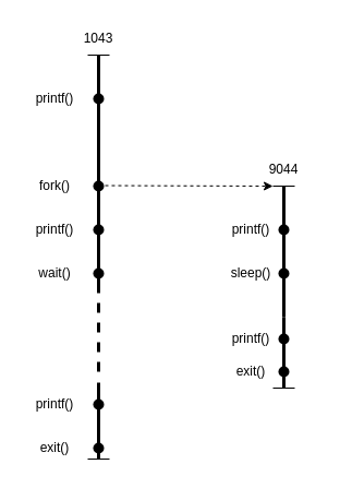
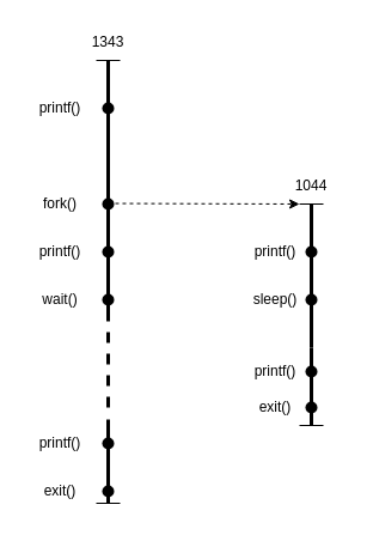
  <mxCell id="0" />
  <mxCell id="1" parent="0" />
  <mxCell id="2" value="" style="endArrow=none;dashed=1;html=1;rounded=0;strokeWidth=3;" edge="1" parent="1"><mxGeometry width="50" height="50" relative="1" as="geometry"><mxPoint x="90" y="340" as="sourcePoint" /><mxPoint x="90" y="250" as="targetPoint" /></mxGeometry></mxCell>
  <mxCell id="3" value="" style="endArrow=none;html=1;rounded=0;strokeWidth=3;" edge="1" parent="1" source="5"><mxGeometry width="50" height="50" relative="1" as="geometry"><mxPoint x="90" y="260" as="sourcePoint" /><mxPoint x="90" y="50" as="targetPoint" /></mxGeometry></mxCell>
  <mxCell id="4" value="" style="endArrow=none;html=1;rounded=0;strokeWidth=3;" edge="1" parent="1" source="7" target="5"><mxGeometry width="50" height="50" relative="1" as="geometry"><mxPoint x="90" y="260" as="sourcePoint" /><mxPoint x="90" y="170" as="targetPoint" /></mxGeometry></mxCell>
  <mxCell id="5" value="" style="shape=waypoint;sketch=0;fillStyle=solid;size=6;pointerEvents=1;points=[];fillColor=none;resizable=0;rotatable=0;perimeter=centerPerimeter;snapToPoint=1;strokeWidth=3;" vertex="1" parent="1"><mxGeometry x="80" y="80" width="20" height="20" as="geometry" /></mxCell>
  <mxCell id="6" value="" style="endArrow=none;html=1;rounded=0;strokeWidth=3;" edge="1" parent="1" source="9" target="7"><mxGeometry width="50" height="50" relative="1" as="geometry"><mxPoint x="90" y="260" as="sourcePoint" /><mxPoint x="90" y="210" as="targetPoint" /></mxGeometry></mxCell>
  <mxCell id="7" value="" style="shape=waypoint;sketch=0;fillStyle=solid;size=6;pointerEvents=1;points=[];fillColor=none;resizable=0;rotatable=0;perimeter=centerPerimeter;snapToPoint=1;strokeWidth=3;" vertex="1" parent="1"><mxGeometry x="80" y="160" width="20" height="20" as="geometry" /></mxCell>
  <mxCell id="8" value="" style="endArrow=none;html=1;rounded=0;strokeWidth=3;" edge="1" parent="1" source="11" target="9"><mxGeometry width="50" height="50" relative="1" as="geometry"><mxPoint x="90" y="260" as="sourcePoint" /><mxPoint x="90" y="170" as="targetPoint" /></mxGeometry></mxCell>
  <mxCell id="9" value="" style="shape=waypoint;sketch=0;fillStyle=solid;size=6;pointerEvents=1;points=[];fillColor=none;resizable=0;rotatable=0;perimeter=centerPerimeter;snapToPoint=1;strokeWidth=3;" vertex="1" parent="1"><mxGeometry x="80" y="200" width="20" height="20" as="geometry" /></mxCell>
  <mxCell id="10" value="" style="endArrow=none;html=1;rounded=0;strokeWidth=3;" edge="1" parent="1" target="11"><mxGeometry width="50" height="50" relative="1" as="geometry"><mxPoint x="90" y="260" as="sourcePoint" /><mxPoint x="90" y="210" as="targetPoint" /></mxGeometry></mxCell>
  <mxCell id="11" value="" style="shape=waypoint;sketch=0;fillStyle=solid;size=6;pointerEvents=1;points=[];fillColor=none;resizable=0;rotatable=0;perimeter=centerPerimeter;snapToPoint=1;strokeWidth=3;" vertex="1" parent="1"><mxGeometry x="80" y="240" width="20" height="20" as="geometry" /></mxCell>
  <mxCell id="12" value="" style="endArrow=none;html=1;rounded=0;" edge="1" parent="1"><mxGeometry width="50" height="50" relative="1" as="geometry"><mxPoint x="80" y="50" as="sourcePoint" /><mxPoint x="100" y="50" as="targetPoint" /></mxGeometry></mxCell>
  <mxCell id="13" value="" style="endArrow=none;html=1;rounded=0;" edge="1" parent="1"><mxGeometry width="50" height="50" relative="1" as="geometry"><mxPoint x="80" y="420" as="sourcePoint" /><mxPoint x="100" y="420" as="targetPoint" /></mxGeometry></mxCell>
  <mxCell id="14" value="" style="endArrow=none;html=1;rounded=0;strokeWidth=3;" edge="1" parent="1" source="16"><mxGeometry width="50" height="50" relative="1" as="geometry"><mxPoint x="90" y="420" as="sourcePoint" /><mxPoint x="90" y="350" as="targetPoint" /></mxGeometry></mxCell>
  <mxCell id="15" value="" style="endArrow=none;html=1;rounded=0;strokeWidth=3;" edge="1" parent="1" source="18" target="16"><mxGeometry width="50" height="50" relative="1" as="geometry"><mxPoint x="90" y="420" as="sourcePoint" /><mxPoint x="90" y="350" as="targetPoint" /></mxGeometry></mxCell>
  <mxCell id="16" value="" style="shape=waypoint;sketch=0;fillStyle=solid;size=6;pointerEvents=1;points=[];fillColor=none;resizable=0;rotatable=0;perimeter=centerPerimeter;snapToPoint=1;strokeWidth=3;" vertex="1" parent="1"><mxGeometry x="80" y="360" width="20" height="20" as="geometry" /></mxCell>
  <mxCell id="17" value="" style="endArrow=none;html=1;rounded=0;strokeWidth=3;" edge="1" parent="1" target="18"><mxGeometry width="50" height="50" relative="1" as="geometry"><mxPoint x="90" y="420" as="sourcePoint" /><mxPoint x="90" y="370" as="targetPoint" /></mxGeometry></mxCell>
  <mxCell id="18" value="" style="shape=waypoint;sketch=0;fillStyle=solid;size=6;pointerEvents=1;points=[];fillColor=none;resizable=0;rotatable=0;perimeter=centerPerimeter;snapToPoint=1;strokeWidth=3;" vertex="1" parent="1"><mxGeometry x="80" y="400" width="20" height="20" as="geometry" /></mxCell>
  <mxCell id="19" value="printf()" style="text;html=1;strokeColor=none;fillColor=none;align=center;verticalAlign=middle;whiteSpace=wrap;rounded=0;" vertex="1" parent="1"><mxGeometry x="20" y="75" width="60" height="30" as="geometry" /></mxCell>
  <mxCell id="20" value="printf()" style="text;html=1;strokeColor=none;fillColor=none;align=center;verticalAlign=middle;whiteSpace=wrap;rounded=0;" vertex="1" parent="1"><mxGeometry x="20" y="355" width="60" height="30" as="geometry" /></mxCell>
  <mxCell id="21" value="printf()" style="text;html=1;strokeColor=none;fillColor=none;align=center;verticalAlign=middle;whiteSpace=wrap;rounded=0;" vertex="1" parent="1"><mxGeometry x="20" y="195" width="60" height="30" as="geometry" /></mxCell>
  <mxCell id="22" value="fork()" style="text;html=1;strokeColor=none;fillColor=none;align=center;verticalAlign=middle;whiteSpace=wrap;rounded=0;" vertex="1" parent="1"><mxGeometry x="20" y="155" width="60" height="30" as="geometry" /></mxCell>
  <mxCell id="23" value="wait()" style="text;html=1;strokeColor=none;fillColor=none;align=center;verticalAlign=middle;whiteSpace=wrap;rounded=0;" vertex="1" parent="1"><mxGeometry x="20" y="235" width="60" height="30" as="geometry" /></mxCell>
  <mxCell id="24" value="exit()" style="text;html=1;strokeColor=none;fillColor=none;align=center;verticalAlign=middle;whiteSpace=wrap;rounded=0;" vertex="1" parent="1"><mxGeometry x="20" y="395" width="60" height="30" as="geometry" /></mxCell>
  <mxCell id="25" value="" style="endArrow=classic;html=1;rounded=0;dashed=1;" edge="1" parent="1"><mxGeometry width="50" height="50" relative="1" as="geometry"><mxPoint x="90" y="169.5" as="sourcePoint" /><mxPoint x="250" y="170" as="targetPoint" /></mxGeometry></mxCell>
  <mxCell id="26" value="" style="endArrow=none;html=1;rounded=0;strokeWidth=3;" edge="1" parent="1" source="28"><mxGeometry width="50" height="50" relative="1" as="geometry"><mxPoint x="260" y="380" as="sourcePoint" /><mxPoint x="260" y="170" as="targetPoint" /></mxGeometry></mxCell>
  <mxCell id="27" value="" style="endArrow=none;html=1;rounded=0;strokeWidth=3;" edge="1" parent="1" source="35" target="28"><mxGeometry width="50" height="50" relative="1" as="geometry"><mxPoint x="260" y="290" as="sourcePoint" /><mxPoint x="260" y="290" as="targetPoint" /></mxGeometry></mxCell>
  <mxCell id="28" value="" style="shape=waypoint;sketch=0;fillStyle=solid;size=6;pointerEvents=1;points=[];fillColor=none;resizable=0;rotatable=0;perimeter=centerPerimeter;snapToPoint=1;strokeWidth=3;" vertex="1" parent="1"><mxGeometry x="250" y="200" width="20" height="20" as="geometry" /></mxCell>
  <mxCell id="29" value="" style="endArrow=none;html=1;rounded=0;strokeWidth=3;" edge="1" parent="1" source="38"><mxGeometry width="50" height="50" relative="1" as="geometry"><mxPoint x="260" y="330" as="sourcePoint" /><mxPoint x="260" y="290" as="targetPoint" /></mxGeometry></mxCell>
  <mxCell id="30" value="" style="endArrow=none;html=1;rounded=0;" edge="1" parent="1"><mxGeometry width="50" height="50" relative="1" as="geometry"><mxPoint x="250" y="170" as="sourcePoint" /><mxPoint x="270" y="170" as="targetPoint" /></mxGeometry></mxCell>
  <mxCell id="31" value="printf()" style="text;html=1;strokeColor=none;fillColor=none;align=center;verticalAlign=middle;whiteSpace=wrap;rounded=0;" vertex="1" parent="1"><mxGeometry x="200" y="295" width="60" height="30" as="geometry" /></mxCell>
  <mxCell id="32" value="exit()" style="text;html=1;strokeColor=none;fillColor=none;align=center;verticalAlign=middle;whiteSpace=wrap;rounded=0;" vertex="1" parent="1"><mxGeometry x="200" y="325" width="60" height="30" as="geometry" /></mxCell>
  <mxCell id="33" value="" style="endArrow=none;html=1;rounded=0;" edge="1" parent="1"><mxGeometry width="50" height="50" relative="1" as="geometry"><mxPoint x="250" y="355" as="sourcePoint" /><mxPoint x="270" y="355" as="targetPoint" /></mxGeometry></mxCell>
  <mxCell id="34" value="" style="endArrow=none;html=1;rounded=0;strokeWidth=3;" edge="1" parent="1" target="35"><mxGeometry width="50" height="50" relative="1" as="geometry"><mxPoint x="260" y="290" as="sourcePoint" /><mxPoint x="260" y="210" as="targetPoint" /></mxGeometry></mxCell>
  <mxCell id="35" value="" style="shape=waypoint;sketch=0;fillStyle=solid;size=6;pointerEvents=1;points=[];fillColor=none;resizable=0;rotatable=0;perimeter=centerPerimeter;snapToPoint=1;strokeWidth=3;" vertex="1" parent="1"><mxGeometry x="250" y="240" width="20" height="20" as="geometry" /></mxCell>
  <mxCell id="36" value="" style="endArrow=none;html=1;rounded=0;strokeWidth=3;" edge="1" parent="1" source="40"><mxGeometry width="50" height="50" relative="1" as="geometry"><mxPoint x="260" y="355" as="sourcePoint" /><mxPoint x="260" y="305" as="targetPoint" /></mxGeometry></mxCell>
  <mxCell id="37" value="" style="endArrow=none;html=1;rounded=0;strokeWidth=3;" edge="1" parent="1" target="38"><mxGeometry width="50" height="50" relative="1" as="geometry"><mxPoint x="260" y="355" as="sourcePoint" /><mxPoint x="260" y="305" as="targetPoint" /></mxGeometry></mxCell>
  <mxCell id="38" value="" style="shape=waypoint;sketch=0;fillStyle=solid;size=6;pointerEvents=1;points=[];fillColor=none;resizable=0;rotatable=0;perimeter=centerPerimeter;snapToPoint=1;strokeWidth=3;" vertex="1" parent="1"><mxGeometry x="250" y="330" width="20" height="20" as="geometry" /></mxCell>
  <mxCell id="39" value="" style="endArrow=none;html=1;rounded=0;strokeWidth=3;" edge="1" parent="1" source="38" target="40"><mxGeometry width="50" height="50" relative="1" as="geometry"><mxPoint x="260" y="330" as="sourcePoint" /><mxPoint x="260" y="305" as="targetPoint" /></mxGeometry></mxCell>
  <mxCell id="40" value="" style="shape=waypoint;sketch=0;fillStyle=solid;size=6;pointerEvents=1;points=[];fillColor=none;resizable=0;rotatable=0;perimeter=centerPerimeter;snapToPoint=1;strokeWidth=3;" vertex="1" parent="1"><mxGeometry x="250" y="300" width="20" height="20" as="geometry" /></mxCell>
  <mxCell id="41" value="printf()" style="text;html=1;strokeColor=none;fillColor=none;align=center;verticalAlign=middle;whiteSpace=wrap;rounded=0;" vertex="1" parent="1"><mxGeometry x="200" y="195" width="60" height="30" as="geometry" /></mxCell>
  <mxCell id="42" value="sleep()" style="text;html=1;strokeColor=none;fillColor=none;align=center;verticalAlign=middle;whiteSpace=wrap;rounded=0;" vertex="1" parent="1"><mxGeometry x="200" y="235" width="60" height="30" as="geometry" /></mxCell>
- <mxCell id="43" value="1043" style="text;html=1;strokeColor=none;fillColor=none;align=center;verticalAlign=middle;whiteSpace=wrap;rounded=0;" vertex="1" parent="1"><mxGeometry x="60" y="20" width="60" height="30" as="geometry" /></mxCell>
- <mxCell id="44" value="9044" style="text;html=1;strokeColor=none;fillColor=none;align=center;verticalAlign=middle;whiteSpace=wrap;rounded=0;" vertex="1" parent="1"><mxGeometry x="230" y="140" width="60" height="30" as="geometry" /></mxCell>
+ <mxCell id="43" value="1343" style="text;html=1;strokeColor=none;fillColor=none;align=center;verticalAlign=middle;whiteSpace=wrap;rounded=0;" vertex="1" parent="1"><mxGeometry x="60" y="20" width="60" height="30" as="geometry" /></mxCell>
+ <mxCell id="44" value="1044" style="text;html=1;strokeColor=none;fillColor=none;align=center;verticalAlign=middle;whiteSpace=wrap;rounded=0;" vertex="1" parent="1"><mxGeometry x="230" y="140" width="60" height="30" as="geometry" /></mxCell>
